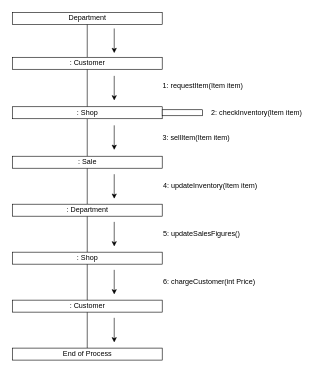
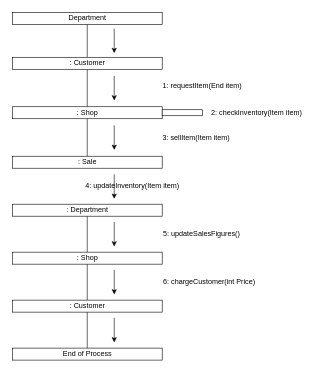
  <mxCell id="0" />
  <mxCell id="1" parent="0" />
  <mxCell id="2" style="edgeStyle=orthogonalEdgeStyle;rounded=0;orthogonalLoop=1;jettySize=auto;html=1;exitX=0.5;exitY=1;exitDx=0;exitDy=0;entryX=0.5;entryY=0;entryDx=0;entryDy=0;endArrow=none;endFill=0;" edge="1" parent="1" source="3" target="5"><mxGeometry relative="1" as="geometry" /></mxCell>
  <mxCell id="3" value="Department" style="html=1;" vertex="1" parent="1"><mxGeometry x="20" y="20" width="250" height="20" as="geometry" /></mxCell>
  <mxCell id="4" style="edgeStyle=orthogonalEdgeStyle;rounded=0;orthogonalLoop=1;jettySize=auto;html=1;exitX=0.5;exitY=1;exitDx=0;exitDy=0;entryX=0.5;entryY=0;entryDx=0;entryDy=0;endArrow=none;endFill=0;" edge="1" parent="1" source="5" target="7"><mxGeometry relative="1" as="geometry" /></mxCell>
  <mxCell id="5" value=": Customer" style="html=1;" vertex="1" parent="1"><mxGeometry x="20" y="95" width="250" height="20" as="geometry" /></mxCell>
  <mxCell id="6" style="edgeStyle=orthogonalEdgeStyle;rounded=0;orthogonalLoop=1;jettySize=auto;html=1;exitX=0.5;exitY=1;exitDx=0;exitDy=0;entryX=0.5;entryY=0;entryDx=0;entryDy=0;endArrow=none;endFill=0;" edge="1" parent="1" source="7" target="9"><mxGeometry relative="1" as="geometry" /></mxCell>
  <mxCell id="7" value=": Shop&lt;br&gt;" style="html=1;" vertex="1" parent="1"><mxGeometry x="20" y="177.5" width="250" height="20" as="geometry" /></mxCell>
- <mxCell id="8" style="edgeStyle=orthogonalEdgeStyle;rounded=0;orthogonalLoop=1;jettySize=auto;html=1;exitX=0.5;exitY=1;exitDx=0;exitDy=0;entryX=0.5;entryY=0;entryDx=0;entryDy=0;endArrow=none;endFill=0;" edge="1" parent="1" source="9" target="11"><mxGeometry relative="1" as="geometry" /></mxCell>
  <mxCell id="9" value=": Sale&lt;br&gt;" style="html=1;" vertex="1" parent="1"><mxGeometry x="20" y="260" width="250" height="20" as="geometry" /></mxCell>
  <mxCell id="10" style="edgeStyle=orthogonalEdgeStyle;rounded=0;orthogonalLoop=1;jettySize=auto;html=1;exitX=0.5;exitY=1;exitDx=0;exitDy=0;entryX=0.5;entryY=0;entryDx=0;entryDy=0;endArrow=none;endFill=0;" edge="1" parent="1" source="11" target="13"><mxGeometry relative="1" as="geometry" /></mxCell>
  <mxCell id="11" value=": Department&lt;br&gt;" style="html=1;" vertex="1" parent="1"><mxGeometry x="20" y="340" width="250" height="20" as="geometry" /></mxCell>
  <mxCell id="12" style="edgeStyle=orthogonalEdgeStyle;rounded=0;orthogonalLoop=1;jettySize=auto;html=1;exitX=0.5;exitY=1;exitDx=0;exitDy=0;entryX=0.5;entryY=0;entryDx=0;entryDy=0;endArrow=none;endFill=0;" edge="1" parent="1" source="13" target="15"><mxGeometry relative="1" as="geometry" /></mxCell>
  <mxCell id="13" value=": Shop&lt;br&gt;" style="html=1;" vertex="1" parent="1"><mxGeometry x="20" y="420" width="250" height="20" as="geometry" /></mxCell>
  <mxCell id="14" style="edgeStyle=orthogonalEdgeStyle;rounded=0;orthogonalLoop=1;jettySize=auto;html=1;exitX=0.5;exitY=1;exitDx=0;exitDy=0;entryX=0.5;entryY=0;entryDx=0;entryDy=0;endArrow=none;endFill=0;" edge="1" parent="1" source="15" target="16"><mxGeometry relative="1" as="geometry" /></mxCell>
  <mxCell id="15" value=": Customer&lt;br&gt;" style="html=1;" vertex="1" parent="1"><mxGeometry x="20" y="500" width="250" height="20" as="geometry" /></mxCell>
  <mxCell id="16" value="End of Process&lt;br&gt;" style="html=1;" vertex="1" parent="1"><mxGeometry x="20" y="580" width="250" height="20" as="geometry" /></mxCell>
  <mxCell id="17" value="" style="endArrow=classic;html=1;strokeWidth=1;" edge="1" parent="1"><mxGeometry width="50" height="50" relative="1" as="geometry"><mxPoint x="190" y="290" as="sourcePoint" /><mxPoint x="190" y="331" as="targetPoint" /></mxGeometry></mxCell>
  <mxCell id="18" value="" style="endArrow=classic;html=1;strokeWidth=1;" edge="1" parent="1"><mxGeometry width="50" height="50" relative="1" as="geometry"><mxPoint x="190" y="47" as="sourcePoint" /><mxPoint x="190" y="88" as="targetPoint" /></mxGeometry></mxCell>
  <mxCell id="19" value="" style="endArrow=classic;html=1;strokeWidth=1;" edge="1" parent="1"><mxGeometry width="50" height="50" relative="1" as="geometry"><mxPoint x="190" y="126" as="sourcePoint" /><mxPoint x="190" y="167" as="targetPoint" /></mxGeometry></mxCell>
  <mxCell id="20" value="" style="endArrow=classic;html=1;strokeWidth=1;" edge="1" parent="1"><mxGeometry width="50" height="50" relative="1" as="geometry"><mxPoint x="190" y="208.5" as="sourcePoint" /><mxPoint x="190" y="249.5" as="targetPoint" /></mxGeometry></mxCell>
  <mxCell id="21" value="" style="endArrow=classic;html=1;strokeWidth=1;" edge="1" parent="1"><mxGeometry width="50" height="50" relative="1" as="geometry"><mxPoint x="190" y="369.5" as="sourcePoint" /><mxPoint x="190" y="410.5" as="targetPoint" /></mxGeometry></mxCell>
  <mxCell id="22" value="" style="endArrow=classic;html=1;strokeWidth=1;" edge="1" parent="1"><mxGeometry width="50" height="50" relative="1" as="geometry"><mxPoint x="190" y="449.5" as="sourcePoint" /><mxPoint x="190" y="490.5" as="targetPoint" /></mxGeometry></mxCell>
  <mxCell id="23" value="" style="endArrow=classic;html=1;strokeWidth=1;" edge="1" parent="1"><mxGeometry width="50" height="50" relative="1" as="geometry"><mxPoint x="190" y="529.5" as="sourcePoint" /><mxPoint x="190" y="570.5" as="targetPoint" /></mxGeometry></mxCell>
- <mxCell id="24" value="1: requestItem(Item item)" style="text;html=1;resizable=0;points=[];autosize=1;align=left;verticalAlign=top;spacingTop=-4;" vertex="1" parent="1"><mxGeometry x="269" y="133" width="150" height="20" as="geometry" /></mxCell>
+ <mxCell id="24" value="1: requestItem(End item)" style="text;html=1;resizable=0;points=[];autosize=1;align=left;verticalAlign=top;spacingTop=-4;" vertex="1" parent="1"><mxGeometry x="269" y="133" width="150" height="20" as="geometry" /></mxCell>
  <mxCell id="25" value="2: checkInventory(Item item)" style="text;html=1;resizable=0;points=[];autosize=1;align=left;verticalAlign=top;spacingTop=-4;" vertex="1" parent="1"><mxGeometry x="350" y="177.5" width="170" height="20" as="geometry" /></mxCell>
  <mxCell id="26" value="" style="rounded=0;whiteSpace=wrap;html=1;" vertex="1" parent="1"><mxGeometry x="270" y="182.5" width="67" height="10" as="geometry" /></mxCell>
  <mxCell id="27" value="3: sellItem(Item item)" style="text;html=1;resizable=0;points=[];autosize=1;align=left;verticalAlign=top;spacingTop=-4;" vertex="1" parent="1"><mxGeometry x="269" y="220" width="130" height="20" as="geometry" /></mxCell>
- <mxCell id="28" value="4: updateInventory(Item item)" style="text;html=1;resizable=0;points=[];autosize=1;align=left;verticalAlign=top;spacingTop=-4;" vertex="1" parent="1"><mxGeometry x="270" y="300" width="170" height="20" as="geometry" /></mxCell>
+ <mxCell id="28" value="4: updateInventory(Item item)" style="text;html=1;resizable=0;points=[];autosize=1;align=left;verticalAlign=top;spacingTop=-4;" vertex="1" parent="1"><mxGeometry x="140" y="300" width="170" height="20" as="geometry" /></mxCell>
  <mxCell id="29" value="5: updateSalesFigures()" style="text;html=1;resizable=0;points=[];autosize=1;align=left;verticalAlign=top;spacingTop=-4;" vertex="1" parent="1"><mxGeometry x="270" y="380" width="140" height="20" as="geometry" /></mxCell>
  <mxCell id="30" value="6: chargeCustomer(int Price)" style="text;html=1;resizable=0;points=[];autosize=1;align=left;verticalAlign=top;spacingTop=-4;" vertex="1" parent="1"><mxGeometry x="270" y="460" width="170" height="20" as="geometry" /></mxCell>
